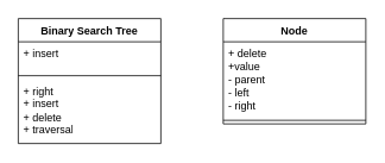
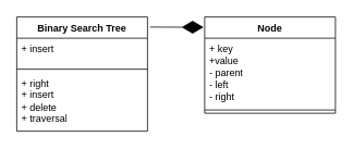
  <mxCell id="0" />
  <mxCell id="1" parent="0" />
  <mxCell id="2" value="Node" style="swimlane;fontStyle=1;align=center;verticalAlign=top;childLayout=stackLayout;horizontal=1;startSize=26;horizontalStack=0;resizeParent=1;resizeParentMax=0;resizeLast=0;collapsible=1;marginBottom=0;whiteSpace=wrap;html=1;" vertex="1" parent="1"><mxGeometry x="250" y="20" width="160" height="118" as="geometry" /></mxCell>
- <mxCell id="3" value="+ delete&lt;div&gt;+value&lt;/div&gt;&lt;div&gt;- parent&lt;/div&gt;&lt;div&gt;- left&lt;/div&gt;&lt;div&gt;- right&lt;/div&gt;" style="text;strokeColor=none;fillColor=none;align=left;verticalAlign=top;spacingLeft=4;spacingRight=4;overflow=hidden;rotatable=0;points=[[0,0.5],[1,0.5]];portConstraint=eastwest;whiteSpace=wrap;html=1;" vertex="1" parent="2"><mxGeometry y="26" width="160" height="84" as="geometry" /></mxCell>
+ <mxCell id="3" value="+ key&lt;div&gt;+value&lt;/div&gt;&lt;div&gt;- parent&lt;/div&gt;&lt;div&gt;- left&lt;/div&gt;&lt;div&gt;- right&lt;/div&gt;" style="text;strokeColor=none;fillColor=none;align=left;verticalAlign=top;spacingLeft=4;spacingRight=4;overflow=hidden;rotatable=0;points=[[0,0.5],[1,0.5]];portConstraint=eastwest;whiteSpace=wrap;html=1;" vertex="1" parent="2"><mxGeometry y="26" width="160" height="84" as="geometry" /></mxCell>
  <mxCell id="4" value="" style="line;strokeWidth=1;fillColor=none;align=left;verticalAlign=middle;spacingTop=-1;spacingLeft=3;spacingRight=3;rotatable=0;labelPosition=right;points=[];portConstraint=eastwest;strokeColor=inherit;" vertex="1" parent="2"><mxGeometry y="110" width="160" height="8" as="geometry" /></mxCell>
  <mxCell id="5" value="Binary Search Tree" style="swimlane;fontStyle=1;align=center;verticalAlign=top;childLayout=stackLayout;horizontal=1;startSize=26;horizontalStack=0;resizeParent=1;resizeParentMax=0;resizeLast=0;collapsible=1;marginBottom=0;whiteSpace=wrap;html=1;" vertex="1" parent="1"><mxGeometry x="20" y="20" width="160" height="140" as="geometry" /></mxCell>
  <mxCell id="6" value="+ insert" style="text;strokeColor=none;fillColor=none;align=left;verticalAlign=top;spacingLeft=4;spacingRight=4;overflow=hidden;rotatable=0;points=[[0,0.5],[1,0.5]];portConstraint=eastwest;whiteSpace=wrap;html=1;" vertex="1" parent="5"><mxGeometry y="26" width="160" height="34" as="geometry" /></mxCell>
  <mxCell id="7" value="" style="line;strokeWidth=1;fillColor=none;align=left;verticalAlign=middle;spacingTop=-1;spacingLeft=3;spacingRight=3;rotatable=0;labelPosition=right;points=[];portConstraint=eastwest;strokeColor=inherit;" vertex="1" parent="5"><mxGeometry y="60" width="160" height="8" as="geometry" /></mxCell>
  <mxCell id="8" value="+ right&lt;div&gt;+ insert&lt;/div&gt;&lt;div&gt;+ delete&lt;/div&gt;&lt;div&gt;+ traversal&lt;/div&gt;" style="text;strokeColor=none;fillColor=none;align=left;verticalAlign=top;spacingLeft=4;spacingRight=4;overflow=hidden;rotatable=0;points=[[0,0.5],[1,0.5]];portConstraint=eastwest;whiteSpace=wrap;html=1;" vertex="1" parent="5"><mxGeometry y="68" width="160" height="72" as="geometry" /></mxCell>
+ <mxCell id="9" value="" style="endArrow=diamondThin;endFill=1;endSize=24;html=1;rounded=0;exitX=1.019;exitY=0.088;exitDx=0;exitDy=0;entryX=-0.008;entryY=0.107;entryDx=0;entryDy=0;entryPerimeter=0;exitPerimeter=0;" edge="1" parent="1" source="5" target="2"><mxGeometry width="160" relative="1" as="geometry"><mxPoint x="250" y="70" as="sourcePoint" /><mxPoint x="410" y="70" as="targetPoint" /></mxGeometry></mxCell>
